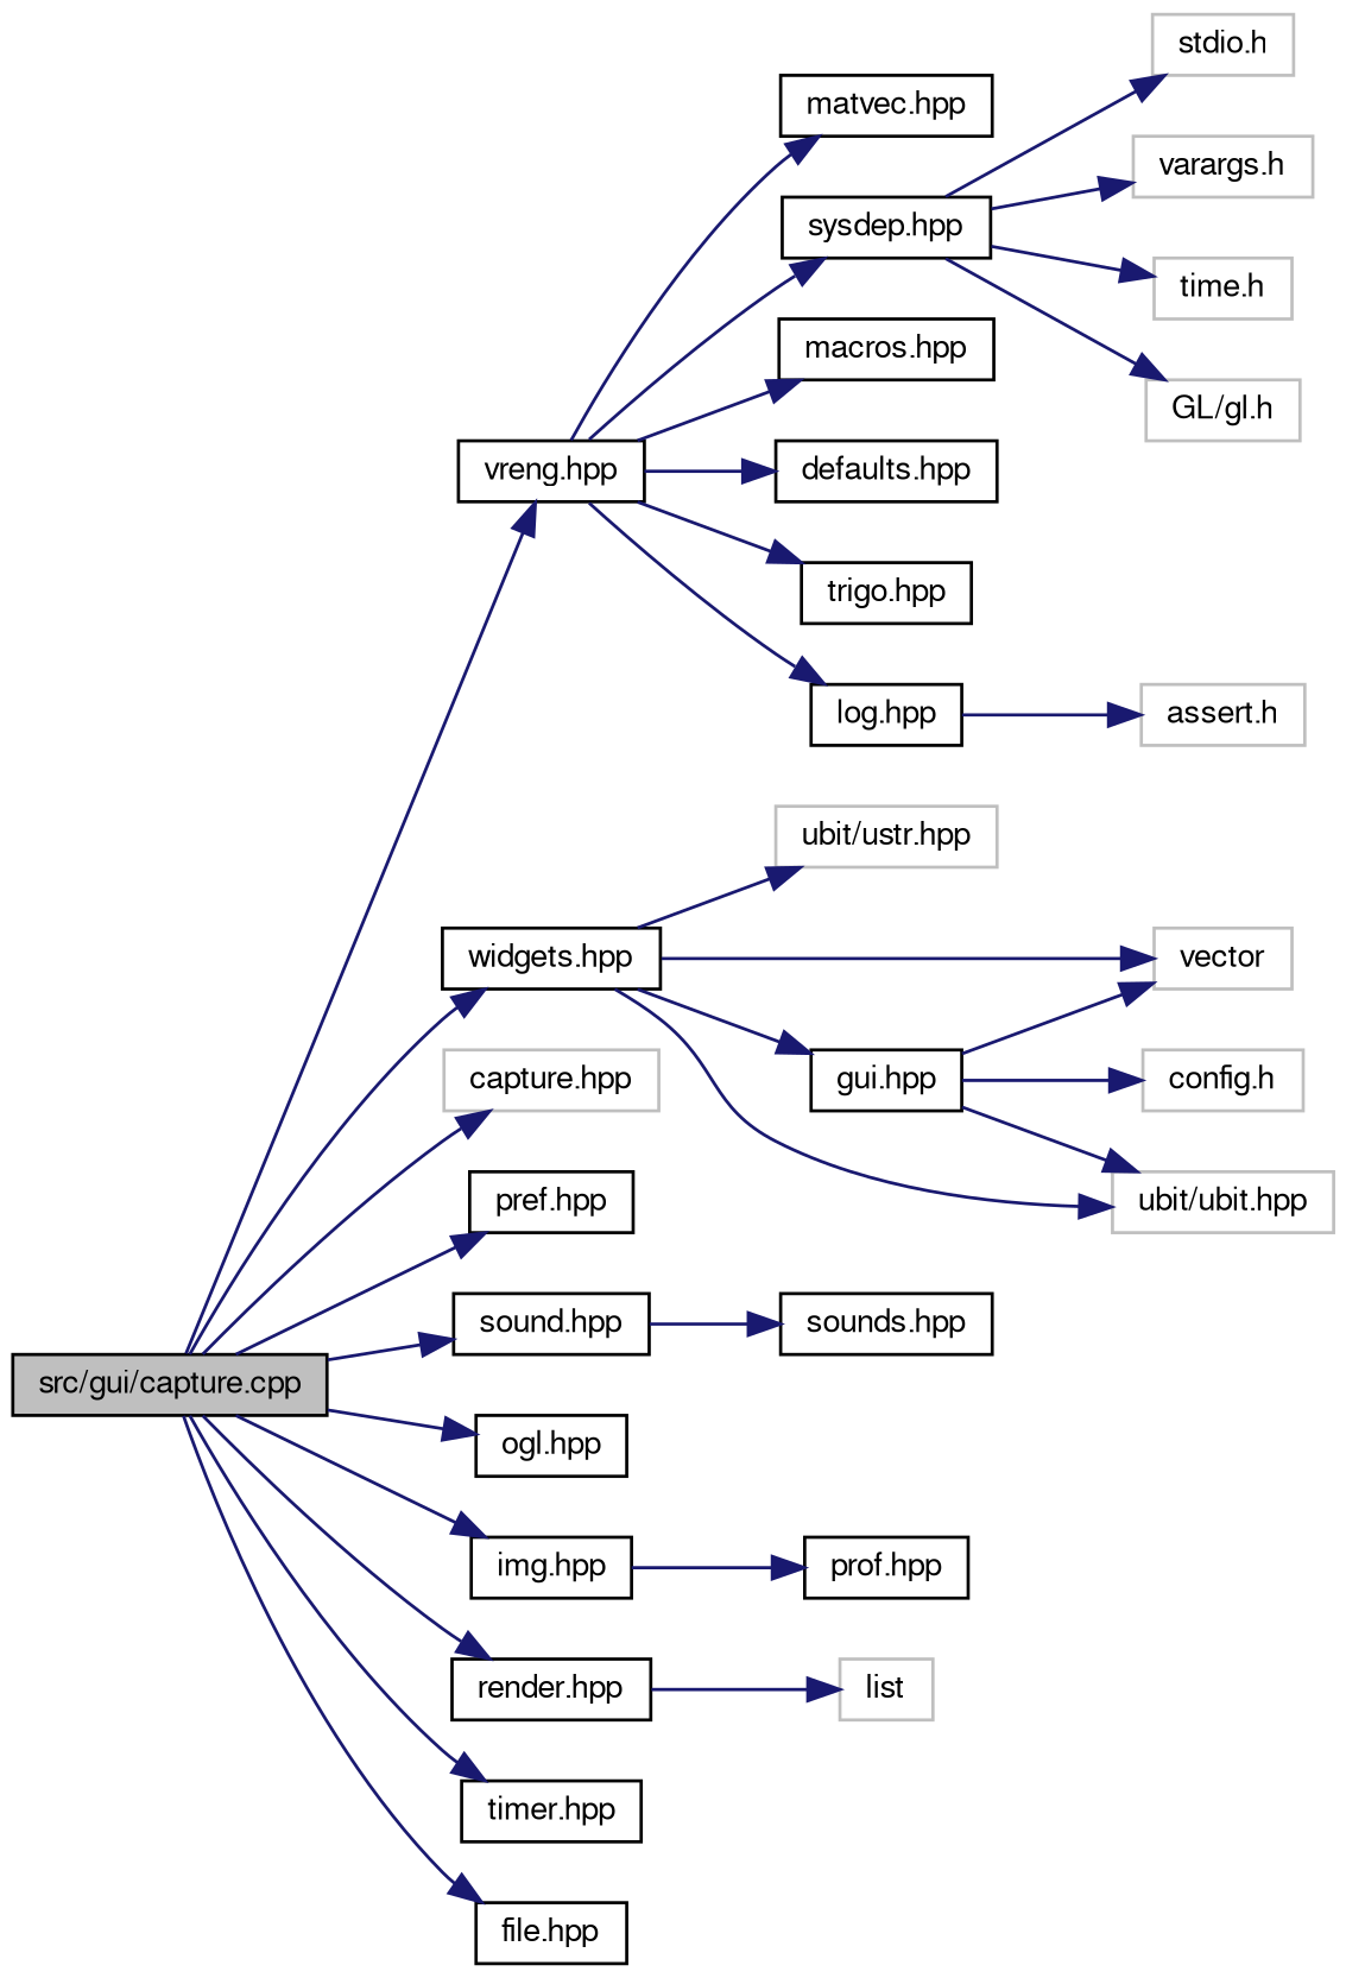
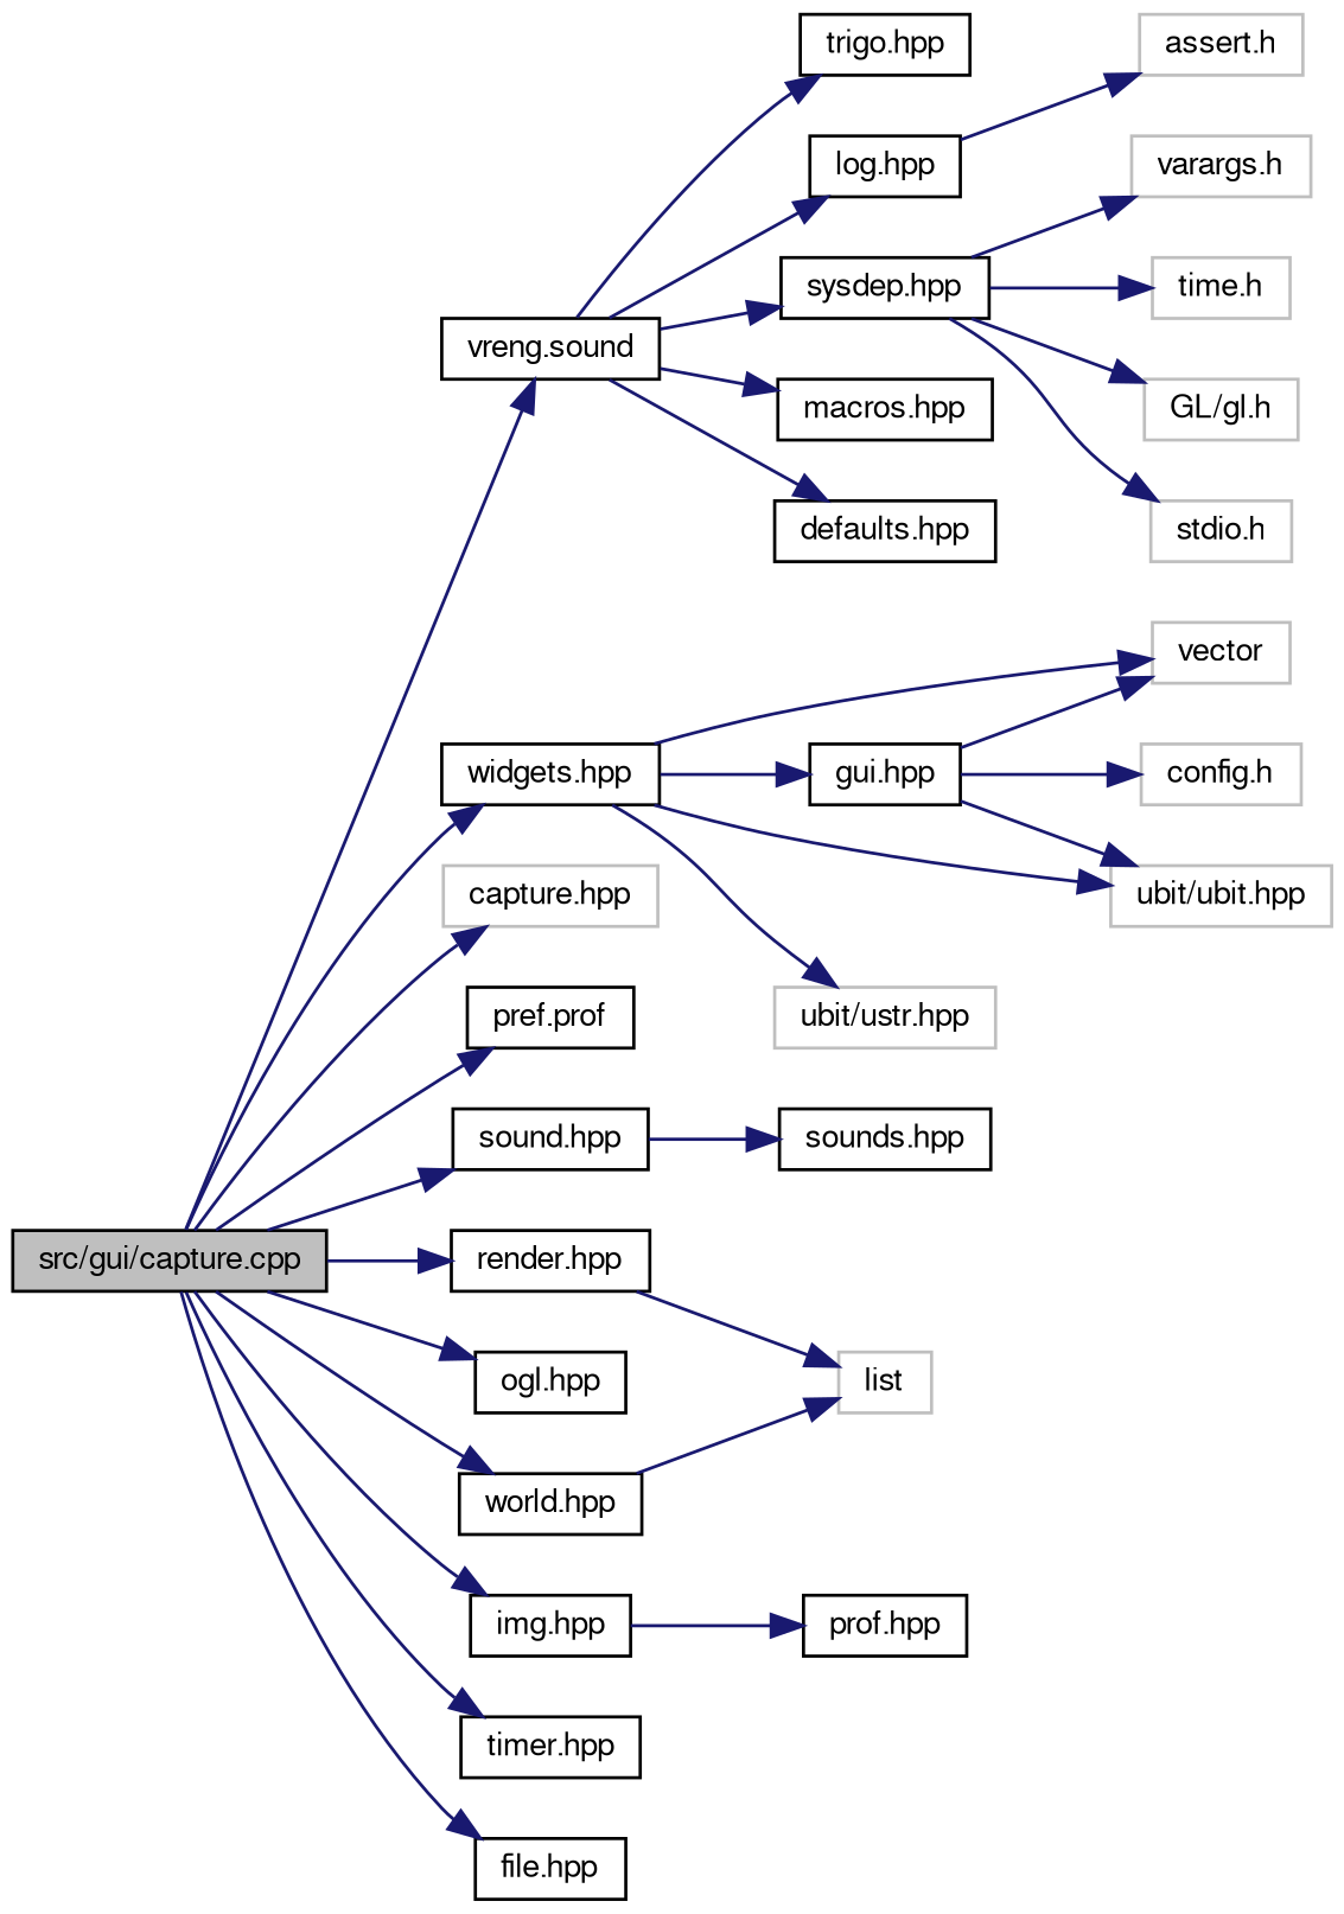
  digraph {
    rankdir=LR
    node [color=black fontname=FreeSans fontsize=10 shape=record]
    edge [color=midnightblue fontname=FreeSans fontsize=10 labelfontname=FreeSans labelfontsize=10 style=solid]
    n1 [fillcolor=grey75 fontcolor=black height=0.2 label="src/gui/capture.cpp" style=filled width=0.4]
-   n2 [height=0.2 label="vreng.hpp" width=0.4]
+   n2 [height=0.2 label="vreng.sound" width=0.4]
    n3 [height=0.2 label="widgets.hpp" width=0.4]
    n4 [color=grey75 height=0.2 label="capture.hpp" width=0.4]
-   n5 [height=0.2 label="pref.hpp" width=0.4]
+   n5 [height=0.2 label="pref.prof" width=0.4]
    n6 [height=0.2 label="sound.hpp" width=0.4]
+   n7 [height=0.2 label="world.hpp" width=0.4]
    n8 [height=0.2 label="ogl.hpp" width=0.4]
    n9 [height=0.2 label="img.hpp" width=0.4]
    n10 [height=0.2 label="render.hpp" width=0.4]
    n11 [height=0.2 label="timer.hpp" width=0.4]
    n12 [height=0.2 label="file.hpp" width=0.4]
    n13 [height=0.2 label="sysdep.hpp" width=0.4]
    n14 [height=0.2 label="macros.hpp" width=0.4]
    n15 [height=0.2 label="defaults.hpp" width=0.4]
    n16 [height=0.2 label="trigo.hpp" width=0.4]
    n17 [height=0.2 label="log.hpp" width=0.4]
-   n18 [height=0.2 label="matvec.hpp" width=0.4]
    n19 [color=grey75 height=0.2 label=vector width=0.4]
    n20 [color=grey75 height=0.2 label="ubit/ubit.hpp" width=0.4]
    n21 [height=0.2 label="gui.hpp" width=0.4]
    n22 [color=grey75 height=0.2 label="ubit/ustr.hpp" width=0.4]
    n23 [height=0.2 label="sounds.hpp" width=0.4]
    n24 [color=grey75 height=0.2 label=list width=0.4]
    n25 [height=0.2 label="prof.hpp" width=0.4]
    n26 [color=grey75 height=0.2 label="stdio.h" width=0.4]
    n27 [color=grey75 height=0.2 label="varargs.h" width=0.4]
    n28 [color=grey75 height=0.2 label="time.h" width=0.4]
    n29 [color=grey75 height=0.2 label="GL/gl.h" width=0.4]
    n30 [color=grey75 height=0.2 label="assert.h" width=0.4]
    n31 [color=grey75 height=0.2 label="config.h" width=0.4]
    n1 -> n2
    n1 -> n3
    n1 -> n4
    n1 -> n5
    n1 -> n6
+   n1 -> n7
    n1 -> n8
    n1 -> n9
    n1 -> n10
    n1 -> n11
    n1 -> n12
    n2 -> n13
    n2 -> n14
    n2 -> n15
    n2 -> n16
    n2 -> n17
-   n2 -> n18
    n3 -> n19
    n3 -> n20
    n3 -> n21
    n3 -> n22
    n6 -> n23
+   n7 -> n24
    n9 -> n25
    n10 -> n24
    n13 -> n26
    n13 -> n27
    n13 -> n28
    n13 -> n29
    n17 -> n30
    n21 -> n19
    n21 -> n20
    n21 -> n31
  }
